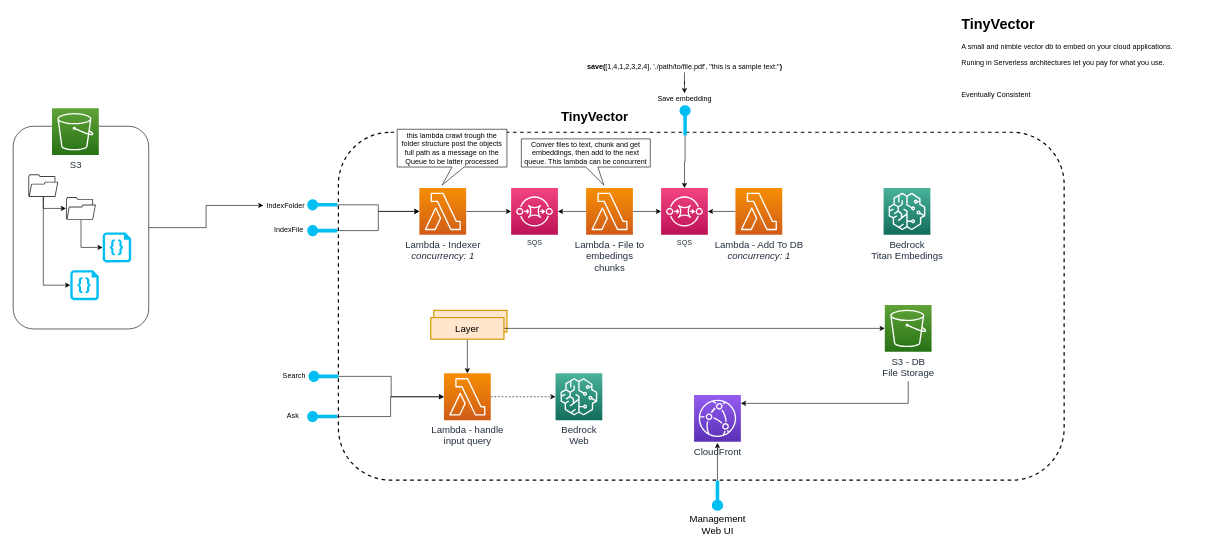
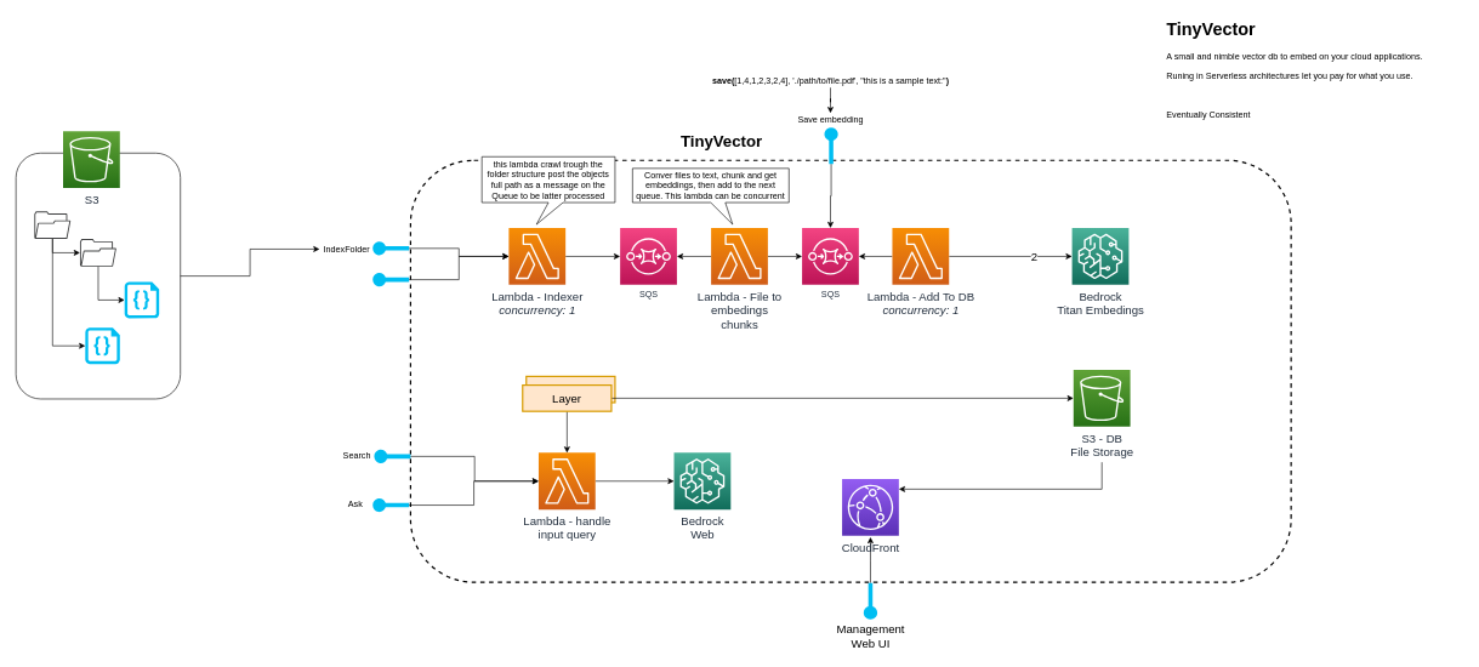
  <mxCell id="0" />
  <mxCell id="1" parent="0" />
  <mxCell id="2" value="" style="rounded=1;whiteSpace=wrap;html=1;dashed=1;strokeWidth=2;" parent="1" vertex="1"><mxGeometry x="563" y="220" width="1210" height="580" as="geometry" /></mxCell>
  <mxCell id="3" value="Layer" style="rounded=0;whiteSpace=wrap;html=1;fontSize=16;strokeWidth=2;fillColor=#ffe6cc;strokeColor=#d79b00;" parent="1" vertex="1"><mxGeometry x="722" y="517" width="122" height="36" as="geometry" /></mxCell>
- <mxCell id="4" style="edgeStyle=orthogonalEdgeStyle;rounded=0;orthogonalLoop=1;jettySize=auto;html=1;fontSize=16;dashed=1;" parent="1" source="5" target="37" edge="1"><mxGeometry relative="1" as="geometry" /></mxCell>
+ <mxCell id="4" style="edgeStyle=orthogonalEdgeStyle;rounded=0;orthogonalLoop=1;jettySize=auto;html=1;fontSize=16;" parent="1" source="5" target="37" edge="1"><mxGeometry relative="1" as="geometry" /></mxCell>
  <mxCell id="5" value="Lambda - handle&lt;br&gt;input query" style="points=[[0,0,0],[0.25,0,0],[0.5,0,0],[0.75,0,0],[1,0,0],[0,1,0],[0.25,1,0],[0.5,1,0],[0.75,1,0],[1,1,0],[0,0.25,0],[0,0.5,0],[0,0.75,0],[1,0.25,0],[1,0.5,0],[1,0.75,0]];outlineConnect=0;fontColor=#232F3E;gradientColor=#F78E04;gradientDirection=north;fillColor=#D05C17;strokeColor=#ffffff;dashed=0;verticalLabelPosition=bottom;verticalAlign=top;align=center;html=1;fontSize=16;fontStyle=0;aspect=fixed;shape=mxgraph.aws4.resourceIcon;resIcon=mxgraph.aws4.lambda;" parent="1" vertex="1"><mxGeometry x="739" y="622" width="78" height="78" as="geometry" /></mxCell>
  <mxCell id="6" style="edgeStyle=orthogonalEdgeStyle;rounded=0;orthogonalLoop=1;jettySize=auto;html=1;fontSize=16;" parent="1" target="38" edge="1"><mxGeometry relative="1" as="geometry"><mxPoint x="1513" y="635" as="sourcePoint" /><Array as="points"><mxPoint x="1513" y="635" /><mxPoint x="1513" y="672" /></Array></mxGeometry></mxCell>
  <mxCell id="7" value="S3 - DB&lt;br&gt;File Storage" style="points=[[0,0,0],[0.25,0,0],[0.5,0,0],[0.75,0,0],[1,0,0],[0,1,0],[0.25,1,0],[0.5,1,0],[0.75,1,0],[1,1,0],[0,0.25,0],[0,0.5,0],[0,0.75,0],[1,0.25,0],[1,0.5,0],[1,0.75,0]];outlineConnect=0;fontColor=#232F3E;gradientColor=#60A337;gradientDirection=north;fillColor=#277116;strokeColor=#ffffff;dashed=0;verticalLabelPosition=bottom;verticalAlign=top;align=center;html=1;fontSize=16;fontStyle=0;aspect=fixed;shape=mxgraph.aws4.resourceIcon;resIcon=mxgraph.aws4.s3;" parent="1" vertex="1"><mxGeometry x="1474" y="508" width="78" height="78" as="geometry" /></mxCell>
  <mxCell id="8" value="SQS" style="points=[[0,0,0],[0.25,0,0],[0.5,0,0],[0.75,0,0],[1,0,0],[0,1,0],[0.25,1,0],[0.5,1,0],[0.75,1,0],[1,1,0],[0,0.25,0],[0,0.5,0],[0,0.75,0],[1,0.25,0],[1,0.5,0],[1,0.75,0]];outlineConnect=0;fontColor=#232F3E;gradientColor=#F34482;gradientDirection=north;fillColor=#BC1356;strokeColor=#ffffff;dashed=0;verticalLabelPosition=bottom;verticalAlign=top;align=center;html=1;fontSize=12;fontStyle=0;aspect=fixed;shape=mxgraph.aws4.resourceIcon;resIcon=mxgraph.aws4.sqs;" parent="1" vertex="1"><mxGeometry x="851" y="313" width="78" height="78" as="geometry" /></mxCell>
  <mxCell id="9" style="edgeStyle=orthogonalEdgeStyle;rounded=0;orthogonalLoop=1;jettySize=auto;html=1;fontSize=16;" parent="1" source="40" edge="1"><mxGeometry relative="1" as="geometry"><mxPoint x="1195" y="738" as="targetPoint" /></mxGeometry></mxCell>
  <mxCell id="10" value="" style="group" parent="1" vertex="1" connectable="0"><mxGeometry x="450" y="374" width="111" height="20" as="geometry" /></mxCell>
  <mxCell id="11" value="" style="verticalLabelPosition=bottom;html=1;verticalAlign=top;align=center;strokeColor=none;fillColor=#00BEF2;shape=mxgraph.azure.service_endpoint;" parent="10" vertex="1"><mxGeometry x="61" width="50" height="20" as="geometry" /></mxCell>
- <mxCell id="12" value="IndexFile" style="text;html=1;align=center;verticalAlign=middle;resizable=0;points=[];autosize=1;strokeColor=none;" parent="10" vertex="1"><mxGeometry width="59" height="18" as="geometry" /></mxCell>
  <mxCell id="13" value="" style="group" parent="1" vertex="1" connectable="0"><mxGeometry x="438" y="331" width="123" height="20" as="geometry" /></mxCell>
  <mxCell id="14" value="" style="verticalLabelPosition=bottom;html=1;verticalAlign=top;align=center;strokeColor=none;fillColor=#00BEF2;shape=mxgraph.azure.service_endpoint;" parent="13" vertex="1"><mxGeometry x="73" width="50" height="20" as="geometry" /></mxCell>
  <mxCell id="15" value="IndexFolder" style="text;html=1;align=center;verticalAlign=middle;resizable=0;points=[];autosize=1;strokeColor=none;" parent="13" vertex="1"><mxGeometry y="2" width="73" height="18" as="geometry" /></mxCell>
  <mxCell id="16" value="" style="group" parent="1" vertex="1" connectable="0"><mxGeometry x="465" y="617" width="98" height="20" as="geometry" /></mxCell>
  <mxCell id="17" value="" style="verticalLabelPosition=bottom;html=1;verticalAlign=top;align=center;strokeColor=none;fillColor=#00BEF2;shape=mxgraph.azure.service_endpoint;" parent="16" vertex="1"><mxGeometry x="48" width="50" height="20" as="geometry" /></mxCell>
  <mxCell id="18" value="Search" style="text;html=1;align=center;verticalAlign=middle;resizable=0;points=[];autosize=1;strokeColor=none;" parent="16" vertex="1"><mxGeometry width="48" height="18" as="geometry" /></mxCell>
  <mxCell id="19" value="&lt;h1&gt;TinyVector&lt;/h1&gt;&lt;p&gt;A small and nimble vector db to embed on your cloud applications.&lt;/p&gt;&lt;p&gt;Runing in Serverless architectures let you pay for what you use.&lt;/p&gt;&lt;p&gt;&lt;br&gt;&lt;/p&gt;&lt;p&gt;Eventually Consistent&lt;/p&gt;" style="text;html=1;strokeColor=none;fillColor=none;spacing=5;spacingTop=-20;whiteSpace=wrap;overflow=hidden;rounded=0;dashed=1;" parent="1" vertex="1"><mxGeometry x="1597" y="20" width="412" height="224" as="geometry" /></mxCell>
  <mxCell id="20" value="TinyVector" style="text;html=1;align=center;verticalAlign=middle;resizable=0;points=[];autosize=1;strokeColor=none;fontStyle=1;fontSize=22;" parent="1" vertex="1"><mxGeometry x="929" y="180" width="122" height="30" as="geometry" /></mxCell>
  <mxCell id="21" style="edgeStyle=orthogonalEdgeStyle;rounded=0;orthogonalLoop=1;jettySize=auto;html=1;fontSize=16;" parent="1" source="22" target="8" edge="1"><mxGeometry relative="1" as="geometry" /></mxCell>
  <mxCell id="22" value="Lambda - Indexer&lt;br&gt;&lt;i&gt;concurrency: 1&lt;/i&gt;" style="points=[[0,0,0],[0.25,0,0],[0.5,0,0],[0.75,0,0],[1,0,0],[0,1,0],[0.25,1,0],[0.5,1,0],[0.75,1,0],[1,1,0],[0,0.25,0],[0,0.5,0],[0,0.75,0],[1,0.25,0],[1,0.5,0],[1,0.75,0]];outlineConnect=0;fontColor=#232F3E;gradientColor=#F78E04;gradientDirection=north;fillColor=#D05C17;strokeColor=#ffffff;dashed=0;verticalLabelPosition=bottom;verticalAlign=top;align=center;html=1;fontSize=16;fontStyle=0;aspect=fixed;shape=mxgraph.aws4.resourceIcon;resIcon=mxgraph.aws4.lambda;" parent="1" vertex="1"><mxGeometry x="698" y="313" width="78" height="78" as="geometry" /></mxCell>
  <mxCell id="23" style="edgeStyle=orthogonalEdgeStyle;rounded=0;orthogonalLoop=1;jettySize=auto;html=1;fontSize=22;" parent="1" source="14" target="22" edge="1"><mxGeometry relative="1" as="geometry" /></mxCell>
  <mxCell id="24" style="edgeStyle=orthogonalEdgeStyle;rounded=0;orthogonalLoop=1;jettySize=auto;html=1;fontSize=22;" parent="1" source="11" target="22" edge="1"><mxGeometry relative="1" as="geometry" /></mxCell>
  <mxCell id="25" value="Bedrock&lt;br&gt;Titan Embedings" style="points=[[0,0,0],[0.25,0,0],[0.5,0,0],[0.75,0,0],[1,0,0],[0,1,0],[0.25,1,0],[0.5,1,0],[0.75,1,0],[1,1,0],[0,0.25,0],[0,0.5,0],[0,0.75,0],[1,0.25,0],[1,0.5,0],[1,0.75,0]];outlineConnect=0;fontColor=#232F3E;gradientColor=#4AB29A;gradientDirection=north;fillColor=#116D5B;strokeColor=#ffffff;dashed=0;verticalLabelPosition=bottom;verticalAlign=top;align=center;html=1;fontSize=16;fontStyle=0;aspect=fixed;shape=mxgraph.aws4.resourceIcon;resIcon=mxgraph.aws4.sagemaker;" parent="1" vertex="1"><mxGeometry x="1472" y="313" width="78" height="78" as="geometry" /></mxCell>
+ <mxCell id="26" value="2" style="edgeStyle=orthogonalEdgeStyle;rounded=0;orthogonalLoop=1;jettySize=auto;html=1;fontSize=16;" parent="1" source="28" target="25" edge="1"><mxGeometry x="0.39" relative="1" as="geometry"><mxPoint as="offset" /></mxGeometry></mxCell>
  <mxCell id="27" style="edgeStyle=orthogonalEdgeStyle;rounded=0;orthogonalLoop=1;jettySize=auto;html=1;" edge="1" parent="1" source="28" target="58"><mxGeometry relative="1" as="geometry" /></mxCell>
  <mxCell id="28" value="Lambda - Add To DB&lt;br&gt;&lt;i&gt;concurrency: 1&lt;/i&gt;" style="points=[[0,0,0],[0.25,0,0],[0.5,0,0],[0.75,0,0],[1,0,0],[0,1,0],[0.25,1,0],[0.5,1,0],[0.75,1,0],[1,1,0],[0,0.25,0],[0,0.5,0],[0,0.75,0],[1,0.25,0],[1,0.5,0],[1,0.75,0]];outlineConnect=0;fontColor=#232F3E;gradientColor=#F78E04;gradientDirection=north;fillColor=#D05C17;strokeColor=#ffffff;dashed=0;verticalLabelPosition=bottom;verticalAlign=top;align=center;html=1;fontSize=16;fontStyle=0;aspect=fixed;shape=mxgraph.aws4.resourceIcon;resIcon=mxgraph.aws4.lambda;" parent="1" vertex="1"><mxGeometry x="1225" y="313" width="78" height="78" as="geometry" /></mxCell>
  <mxCell id="29" value="" style="group" parent="1" vertex="1" connectable="0"><mxGeometry x="463" y="684" width="98" height="20" as="geometry" /></mxCell>
  <mxCell id="30" value="" style="verticalLabelPosition=bottom;html=1;verticalAlign=top;align=center;strokeColor=none;fillColor=#00BEF2;shape=mxgraph.azure.service_endpoint;" parent="29" vertex="1"><mxGeometry x="48" width="50" height="20" as="geometry" /></mxCell>
  <mxCell id="31" value="Ask" style="text;html=1;align=center;verticalAlign=middle;resizable=0;points=[];autosize=1;strokeColor=none;" parent="29" vertex="1"><mxGeometry x="9" width="30" height="18" as="geometry" /></mxCell>
  <mxCell id="32" style="edgeStyle=orthogonalEdgeStyle;rounded=0;orthogonalLoop=1;jettySize=auto;html=1;entryX=0;entryY=0.5;entryDx=0;entryDy=0;entryPerimeter=0;fontSize=16;" parent="1" source="17" target="5" edge="1"><mxGeometry relative="1" as="geometry" /></mxCell>
  <mxCell id="33" style="edgeStyle=orthogonalEdgeStyle;rounded=0;orthogonalLoop=1;jettySize=auto;html=1;fontSize=16;" parent="1" source="30" target="5" edge="1"><mxGeometry relative="1" as="geometry" /></mxCell>
  <mxCell id="34" style="edgeStyle=orthogonalEdgeStyle;rounded=0;orthogonalLoop=1;jettySize=auto;html=1;fontSize=16;" parent="1" source="36" target="7" edge="1"><mxGeometry relative="1" as="geometry" /></mxCell>
  <mxCell id="35" style="edgeStyle=orthogonalEdgeStyle;rounded=0;orthogonalLoop=1;jettySize=auto;html=1;fontSize=16;" parent="1" source="36" target="5" edge="1"><mxGeometry relative="1" as="geometry" /></mxCell>
  <mxCell id="36" value="Layer" style="rounded=0;whiteSpace=wrap;html=1;fontSize=16;strokeWidth=2;fillColor=#ffe6cc;strokeColor=#d79b00;" parent="1" vertex="1"><mxGeometry x="717" y="529" width="122" height="36" as="geometry" /></mxCell>
  <mxCell id="37" value="Bedrock&lt;br&gt;Web" style="points=[[0,0,0],[0.25,0,0],[0.5,0,0],[0.75,0,0],[1,0,0],[0,1,0],[0.25,1,0],[0.5,1,0],[0.75,1,0],[1,1,0],[0,0.25,0],[0,0.5,0],[0,0.75,0],[1,0.25,0],[1,0.5,0],[1,0.75,0]];outlineConnect=0;fontColor=#232F3E;gradientColor=#4AB29A;gradientDirection=north;fillColor=#116D5B;strokeColor=#ffffff;dashed=0;verticalLabelPosition=bottom;verticalAlign=top;align=center;html=1;fontSize=16;fontStyle=0;aspect=fixed;shape=mxgraph.aws4.resourceIcon;resIcon=mxgraph.aws4.sagemaker;" parent="1" vertex="1"><mxGeometry x="925" y="622" width="78" height="78" as="geometry" /></mxCell>
  <mxCell id="38" value="CloudFront" style="points=[[0,0,0],[0.25,0,0],[0.5,0,0],[0.75,0,0],[1,0,0],[0,1,0],[0.25,1,0],[0.5,1,0],[0.75,1,0],[1,1,0],[0,0.25,0],[0,0.5,0],[0,0.75,0],[1,0.25,0],[1,0.5,0],[1,0.75,0]];outlineConnect=0;fontColor=#232F3E;gradientColor=#945DF2;gradientDirection=north;fillColor=#5A30B5;strokeColor=#ffffff;dashed=0;verticalLabelPosition=bottom;verticalAlign=top;align=center;html=1;fontSize=16;fontStyle=0;aspect=fixed;shape=mxgraph.aws4.resourceIcon;resIcon=mxgraph.aws4.cloudfront;" parent="1" vertex="1"><mxGeometry x="1156" y="658" width="78" height="78" as="geometry" /></mxCell>
  <mxCell id="39" value="" style="group" parent="1" vertex="1" connectable="0"><mxGeometry x="1143.5" y="801" width="103" height="94" as="geometry" /></mxCell>
  <mxCell id="40" value="" style="verticalLabelPosition=bottom;html=1;verticalAlign=top;align=center;strokeColor=none;fillColor=#00BEF2;shape=mxgraph.azure.service_endpoint;rotation=-90;" parent="39" vertex="1"><mxGeometry x="26.5" y="15" width="50" height="20" as="geometry" /></mxCell>
  <mxCell id="41" value="Management&lt;br&gt;Web UI" style="text;html=1;align=center;verticalAlign=middle;resizable=0;points=[];autosize=1;strokeColor=none;fontSize=16;" parent="39" vertex="1"><mxGeometry y="52" width="103" height="42" as="geometry" /></mxCell>
  <mxCell id="42" value="Conver files to text, chunk and get embeddings, then add to the next queue. This lambda can be concurrent" style="shape=callout;whiteSpace=wrap;html=1;perimeter=calloutPerimeter;position2=0.64;" parent="1" vertex="1"><mxGeometry x="868" y="231" width="215" height="77" as="geometry" /></mxCell>
  <mxCell id="43" value="" style="group" vertex="1" connectable="0" parent="1"><mxGeometry x="20.75" y="180" width="226" height="368" as="geometry" /></mxCell>
  <mxCell id="44" value="" style="rounded=1;whiteSpace=wrap;html=1;" vertex="1" parent="43"><mxGeometry y="30" width="226" height="338" as="geometry" /></mxCell>
  <mxCell id="45" value="S3" style="points=[[0,0,0],[0.25,0,0],[0.5,0,0],[0.75,0,0],[1,0,0],[0,1,0],[0.25,1,0],[0.5,1,0],[0.75,1,0],[1,1,0],[0,0.25,0],[0,0.5,0],[0,0.75,0],[1,0.25,0],[1,0.5,0],[1,0.75,0]];outlineConnect=0;fontColor=#232F3E;gradientColor=#60A337;gradientDirection=north;fillColor=#277116;strokeColor=#ffffff;dashed=0;verticalLabelPosition=bottom;verticalAlign=top;align=center;html=1;fontSize=16;fontStyle=0;aspect=fixed;shape=mxgraph.aws4.resourceIcon;resIcon=mxgraph.aws4.s3;" vertex="1" parent="43"><mxGeometry x="64.75" width="78" height="78" as="geometry" /></mxCell>
  <mxCell id="46" value="" style="pointerEvents=1;shadow=0;dashed=0;html=1;strokeColor=none;fillColor=#434445;aspect=fixed;labelPosition=center;verticalLabelPosition=bottom;verticalAlign=top;align=center;outlineConnect=0;shape=mxgraph.vvd.folder;" vertex="1" parent="43"><mxGeometry x="25.25" y="110" width="50" height="38" as="geometry" /></mxCell>
  <mxCell id="47" value="" style="verticalLabelPosition=bottom;html=1;verticalAlign=top;align=center;strokeColor=none;fillColor=#00BEF2;shape=mxgraph.azure.code_file;pointerEvents=1;" vertex="1" parent="43"><mxGeometry x="95.25" y="270" width="47.5" height="50" as="geometry" /></mxCell>
  <mxCell id="48" style="edgeStyle=orthogonalEdgeStyle;rounded=0;orthogonalLoop=1;jettySize=auto;html=1;entryX=0;entryY=0.5;entryDx=0;entryDy=0;entryPerimeter=0;" edge="1" parent="43" source="46" target="47"><mxGeometry relative="1" as="geometry"><Array as="points"><mxPoint x="50.25" y="295" /></Array></mxGeometry></mxCell>
  <mxCell id="49" value="" style="pointerEvents=1;shadow=0;dashed=0;html=1;strokeColor=none;fillColor=#434445;aspect=fixed;labelPosition=center;verticalLabelPosition=bottom;verticalAlign=top;align=center;outlineConnect=0;shape=mxgraph.vvd.folder;" vertex="1" parent="43"><mxGeometry x="88" y="148" width="50" height="38" as="geometry" /></mxCell>
  <mxCell id="50" style="edgeStyle=orthogonalEdgeStyle;rounded=0;orthogonalLoop=1;jettySize=auto;html=1;" edge="1" parent="43" source="46" target="49"><mxGeometry relative="1" as="geometry"><Array as="points"><mxPoint x="50.25" y="167" /></Array></mxGeometry></mxCell>
  <mxCell id="51" value="" style="verticalLabelPosition=bottom;html=1;verticalAlign=top;align=center;strokeColor=none;fillColor=#00BEF2;shape=mxgraph.azure.code_file;pointerEvents=1;" vertex="1" parent="43"><mxGeometry x="149.25" y="207" width="47.5" height="50" as="geometry" /></mxCell>
  <mxCell id="52" style="edgeStyle=orthogonalEdgeStyle;rounded=0;orthogonalLoop=1;jettySize=auto;html=1;entryX=0;entryY=0.5;entryDx=0;entryDy=0;entryPerimeter=0;" edge="1" parent="43" source="49" target="51"><mxGeometry relative="1" as="geometry"><Array as="points"><mxPoint x="113.25" y="232" /></Array></mxGeometry></mxCell>
  <mxCell id="53" style="edgeStyle=orthogonalEdgeStyle;rounded=0;orthogonalLoop=1;jettySize=auto;html=1;entryX=0;entryY=0.5;entryDx=0;entryDy=0;entryPerimeter=0;" edge="1" parent="1" source="44" target="15"><mxGeometry relative="1" as="geometry" /></mxCell>
  <mxCell id="54" value="this lambda crawl trough the folder structure post the objects full path as a message on the Queue to be latter processed" style="shape=callout;whiteSpace=wrap;html=1;perimeter=calloutPerimeter;position2=0.41;" vertex="1" parent="1"><mxGeometry x="661" y="215" width="183" height="93" as="geometry" /></mxCell>
  <mxCell id="55" style="edgeStyle=orthogonalEdgeStyle;rounded=0;orthogonalLoop=1;jettySize=auto;html=1;entryX=1;entryY=0.5;entryDx=0;entryDy=0;entryPerimeter=0;" edge="1" parent="1" source="57" target="8"><mxGeometry relative="1" as="geometry" /></mxCell>
  <mxCell id="56" style="edgeStyle=orthogonalEdgeStyle;rounded=0;orthogonalLoop=1;jettySize=auto;html=1;entryX=0;entryY=0.5;entryDx=0;entryDy=0;entryPerimeter=0;" edge="1" parent="1" source="57" target="58"><mxGeometry relative="1" as="geometry" /></mxCell>
  <mxCell id="57" value="Lambda - File to&lt;br&gt;embedings&lt;br&gt;chunks" style="points=[[0,0,0],[0.25,0,0],[0.5,0,0],[0.75,0,0],[1,0,0],[0,1,0],[0.25,1,0],[0.5,1,0],[0.75,1,0],[1,1,0],[0,0.25,0],[0,0.5,0],[0,0.75,0],[1,0.25,0],[1,0.5,0],[1,0.75,0]];outlineConnect=0;fontColor=#232F3E;gradientColor=#F78E04;gradientDirection=north;fillColor=#D05C17;strokeColor=#ffffff;dashed=0;verticalLabelPosition=bottom;verticalAlign=top;align=center;html=1;fontSize=16;fontStyle=0;aspect=fixed;shape=mxgraph.aws4.resourceIcon;resIcon=mxgraph.aws4.lambda;" vertex="1" parent="1"><mxGeometry x="976" y="313" width="78" height="78" as="geometry" /></mxCell>
  <mxCell id="58" value="SQS" style="points=[[0,0,0],[0.25,0,0],[0.5,0,0],[0.75,0,0],[1,0,0],[0,1,0],[0.25,1,0],[0.5,1,0],[0.75,1,0],[1,1,0],[0,0.25,0],[0,0.5,0],[0,0.75,0],[1,0.25,0],[1,0.5,0],[1,0.75,0]];outlineConnect=0;fontColor=#232F3E;gradientColor=#F34482;gradientDirection=north;fillColor=#BC1356;strokeColor=#ffffff;dashed=0;verticalLabelPosition=bottom;verticalAlign=top;align=center;html=1;fontSize=12;fontStyle=0;aspect=fixed;shape=mxgraph.aws4.resourceIcon;resIcon=mxgraph.aws4.sqs;" vertex="1" parent="1"><mxGeometry x="1101" y="313" width="78" height="78" as="geometry" /></mxCell>
  <mxCell id="59" value="" style="group" vertex="1" connectable="0" parent="1"><mxGeometry x="1090" y="155" width="100" height="70" as="geometry" /></mxCell>
  <mxCell id="60" value="" style="verticalLabelPosition=bottom;html=1;verticalAlign=top;align=center;strokeColor=none;fillColor=#00BEF2;shape=mxgraph.azure.service_endpoint;rotation=90;" vertex="1" parent="59"><mxGeometry x="26" y="35" width="50" height="20" as="geometry" /></mxCell>
  <mxCell id="61" value="Save embedding" style="text;html=1;align=center;verticalAlign=middle;resizable=0;points=[];autosize=1;strokeColor=none;" vertex="1" parent="59"><mxGeometry width="100" height="18" as="geometry" /></mxCell>
  <mxCell id="62" style="edgeStyle=orthogonalEdgeStyle;rounded=0;orthogonalLoop=1;jettySize=auto;html=1;entryX=0.5;entryY=0;entryDx=0;entryDy=0;entryPerimeter=0;" edge="1" parent="1" source="60" target="58"><mxGeometry relative="1" as="geometry" /></mxCell>
  <mxCell id="63" style="edgeStyle=orthogonalEdgeStyle;rounded=0;orthogonalLoop=1;jettySize=auto;html=1;" edge="1" parent="1" source="64" target="61"><mxGeometry relative="1" as="geometry" /></mxCell>
  <mxCell id="64" value="&lt;b&gt;save(&lt;/b&gt;[1,4,1,2,3,2,4], './path/to/file.pdf', &quot;this is a sample text:&quot;&lt;b&gt;)&lt;/b&gt;" style="text;html=1;align=center;verticalAlign=middle;resizable=0;points=[];autosize=1;strokeColor=none;" vertex="1" parent="1"><mxGeometry x="972.5" y="102" width="335" height="18" as="geometry" /></mxCell>
